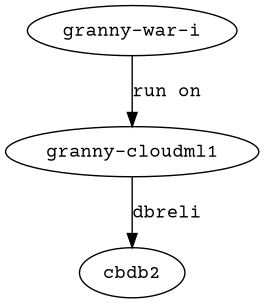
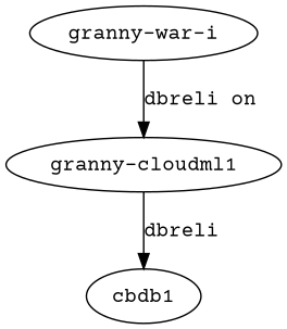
  digraph {
    fontname="Courier Prime"
    node [fontname="Courier Prime"]
    edge [fontname="Courier Prime"]
-   n1 [label=cbdb2]
+   n1 [label=cbdb1]
    n2 [label="granny-cloudml1"]
    n3 [label="granny-war-i"]
    n2 -> n1 [label=dbreli]
-   n3 -> n2 [label="run on"]
+   n3 -> n2 [label="dbreli on"]
  }
